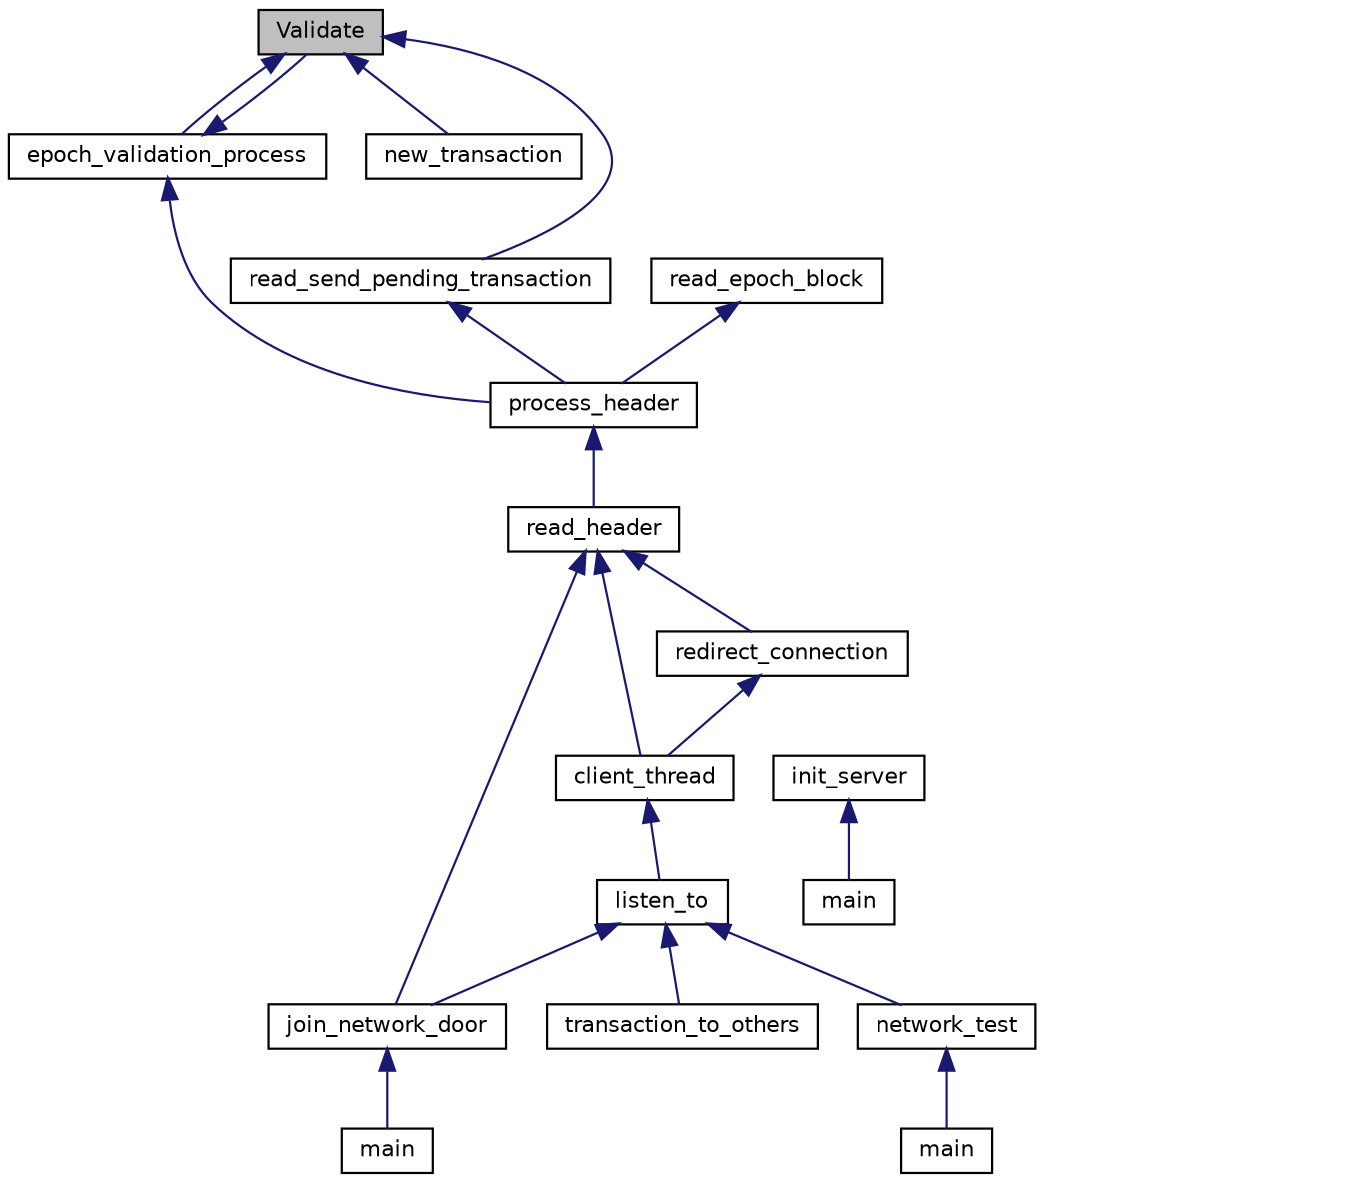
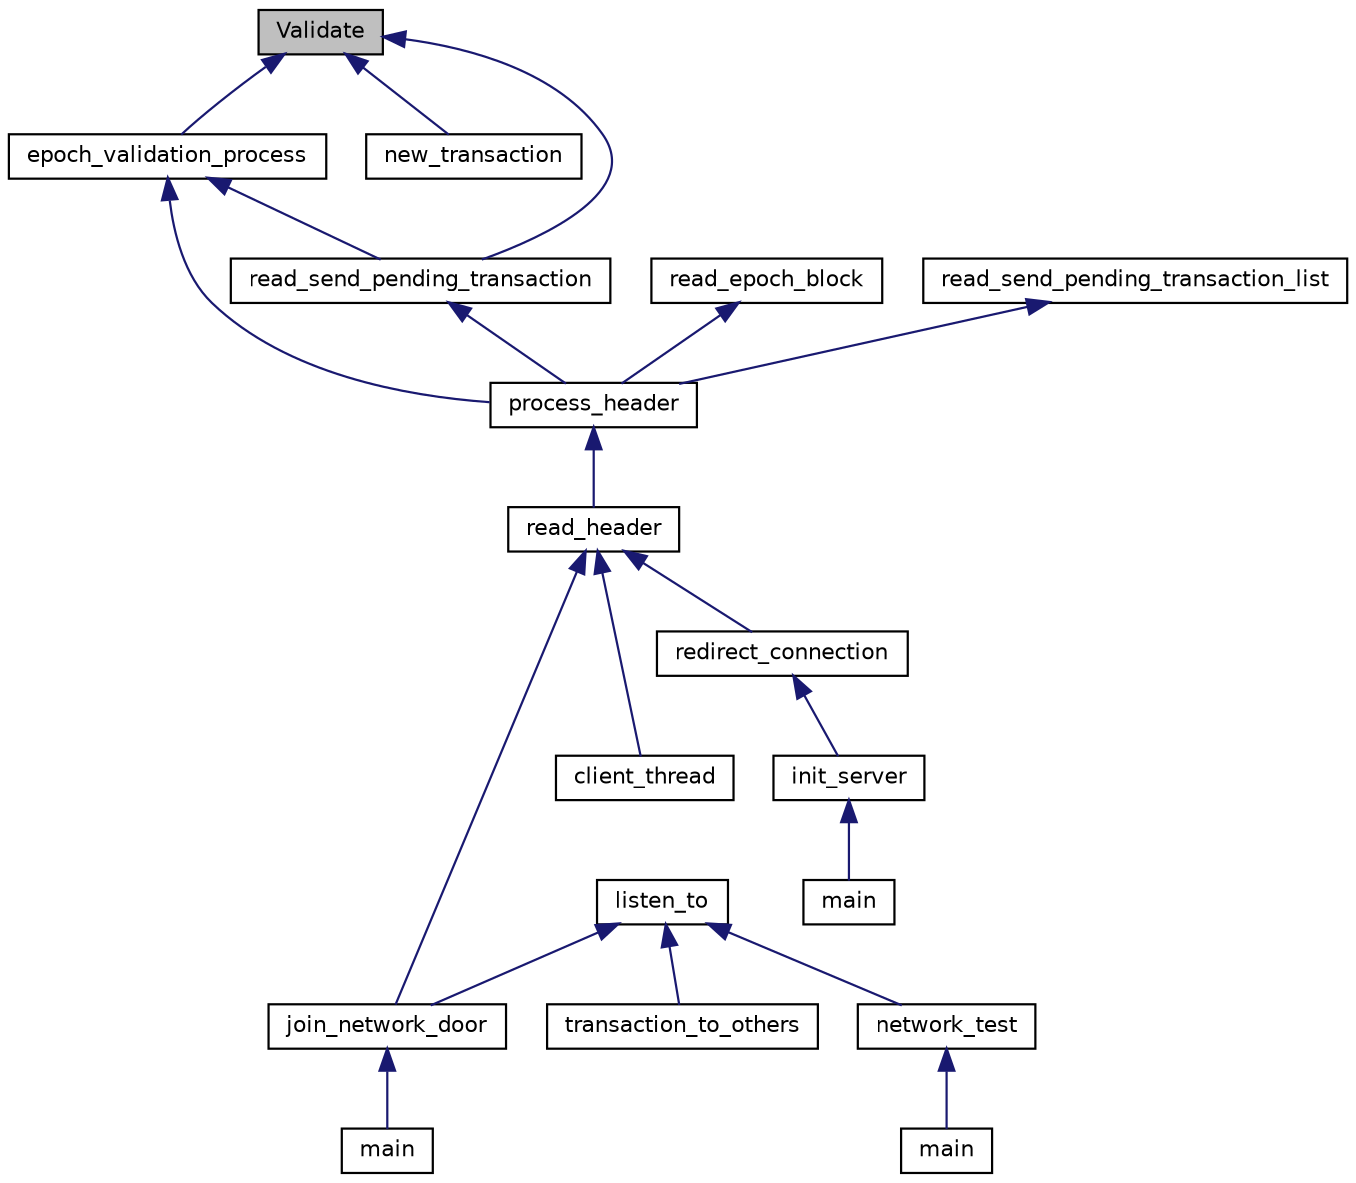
  digraph {
    rankdir=TB
    node [color=black fillcolor=white fontname=Helvetica fontsize=10 shape=record style=filled]
    edge [color=midnightblue dir=back fontname=Helvetica fontsize=10 labelfontname=Helvetica labelfontsize=10 style=solid]
    n1 [fillcolor=grey75 fontcolor=black height=0.2 label=Validate width=0.4]
    n2 [height=0.2 label=epoch_validation_process width=0.4]
    n3 [height=0.2 label=new_transaction width=0.4]
    n4 [height=0.2 label=read_send_pending_transaction width=0.4]
    n5 [height=0.2 label=process_header width=0.4]
    n6 [height=0.2 label=read_epoch_block width=0.4]
    n7 [height=0.2 label=read_header width=0.4]
    n8 [height=0.2 label=client_thread width=0.4]
    n9 [height=0.2 label=join_network_door width=0.4]
    n10 [height=0.2 label=redirect_connection width=0.4]
    n11 [height=0.2 label=listen_to width=0.4]
    n12 [height=0.2 label=main width=0.4]
+   n13 [height=0.2 label=read_send_pending_transaction_list width=0.4]
    n14 [height=0.2 label=init_server width=0.4]
    n15 [height=0.2 label=main width=0.4]
    n16 [height=0.2 label=transaction_to_others width=0.4]
    n17 [height=0.2 label=network_test width=0.4]
    n18 [height=0.2 label=main width=0.4]
    n1 -> n2
    n1 -> n3
    n1 -> n4
-   n2 -> n1
+   n2 -> n4
    n2 -> n5
    n4 -> n5
    n5 -> n7
    n6 -> n5
    n7 -> n8
    n7 -> n9
    n7 -> n10
-   n8 -> n11
    n9 -> n12
-   n10 -> n8
+   n10 -> n14
    n11 -> n9
    n11 -> n16
    n11 -> n17
+   n13 -> n5
    n14 -> n15
    n17 -> n18
  }
